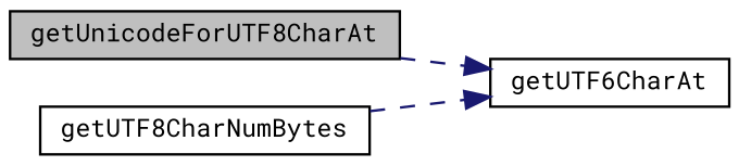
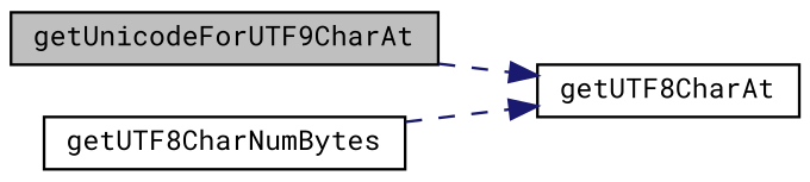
  digraph {
    fontname="Roboto Mono"
    rankdir=LR
    node [color=black fillcolor=white fontname="Roboto Mono" fontsize=10 shape=record style=filled]
    edge [color=midnightblue fontname="Roboto Mono" fontsize=10 labelfontname=Helvetica labelfontsize=10 style=dashed]
-   n1 [fillcolor=grey75 fontcolor=black height=0.2 label=getUnicodeForUTF8CharAt width=0.4]
-   n2 [height=0.2 label=getUTF6CharAt width=0.4]
+   n1 [fillcolor=grey75 fontcolor=black height=0.2 label=getUnicodeForUTF9CharAt width=0.4]
+   n2 [height=0.2 label=getUTF8CharAt width=0.4]
    n3 [height=0.2 label=getUTF8CharNumBytes width=0.4]
    n1 -> n2
    n3 -> n2
  }
